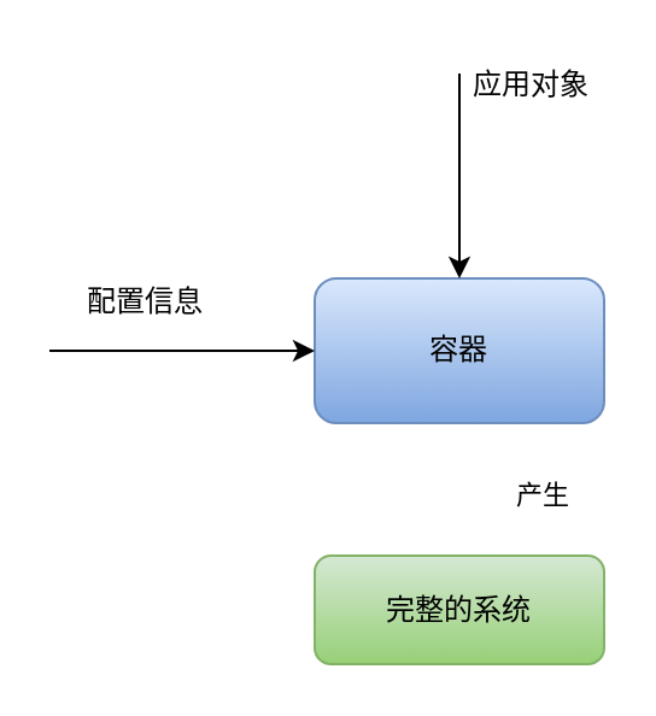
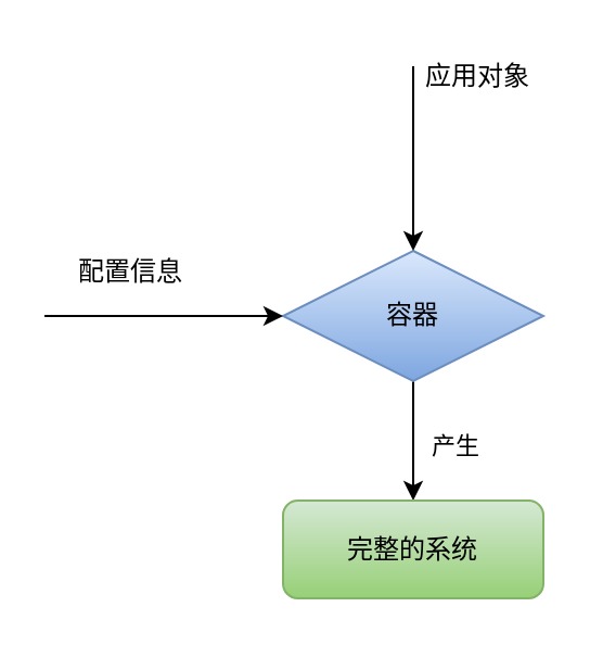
  <mxCell id="0" />
  <mxCell id="1" parent="0" />
- <mxCell id="3" value="容器" style="rounded=1;whiteSpace=wrap;html=1;fillColor=#dae8fc;strokeColor=#6c8ebf;gradientColor=#7ea6e0;" vertex="1" parent="1"><mxGeometry x="130" y="115" width="120" height="60" as="geometry" /></mxCell>
+ <mxCell id="2" style="edgeStyle=orthogonalEdgeStyle;rounded=0;orthogonalLoop=1;jettySize=auto;html=1;exitX=0.5;exitY=1;exitDx=0;exitDy=0;entryX=0.5;entryY=0;entryDx=0;entryDy=0;" edge="1" parent="1" source="3" target="8"><mxGeometry relative="1" as="geometry"><mxPoint x="190" y="220" as="targetPoint" /></mxGeometry></mxCell>
+ <mxCell id="3" value="容器" style="rhombus;whiteSpace=wrap;html=1;fillColor=#dae8fc;strokeColor=#6c8ebf;gradientColor=#7ea6e0;" vertex="1" parent="1"><mxGeometry x="130" y="115" width="120" height="60" as="geometry" /></mxCell>
  <mxCell id="4" value="" style="endArrow=classic;html=1;rounded=0;entryX=0.5;entryY=0;entryDx=0;entryDy=0;" edge="1" parent="1" target="3"><mxGeometry width="50" height="50" relative="1" as="geometry"><mxPoint x="190" y="30" as="sourcePoint" /><mxPoint x="220" y="20" as="targetPoint" /></mxGeometry></mxCell>
  <mxCell id="5" value="应用对象" style="text;html=1;strokeColor=none;fillColor=none;align=center;verticalAlign=middle;whiteSpace=wrap;rounded=0;" vertex="1" parent="1"><mxGeometry x="190" y="20" width="60" height="30" as="geometry" /></mxCell>
  <mxCell id="6" value="" style="endArrow=classic;html=1;rounded=0;entryX=0;entryY=0.5;entryDx=0;entryDy=0;" edge="1" parent="1" target="3"><mxGeometry width="50" height="50" relative="1" as="geometry"><mxPoint x="20" y="145" as="sourcePoint" /><mxPoint x="10" y="150" as="targetPoint" /></mxGeometry></mxCell>
  <mxCell id="7" value="配置信息" style="text;html=1;strokeColor=none;fillColor=none;align=center;verticalAlign=middle;whiteSpace=wrap;rounded=0;" vertex="1" parent="1"><mxGeometry x="30" y="110" width="60" height="30" as="geometry" /></mxCell>
  <mxCell id="8" value="完整的系统" style="rounded=1;whiteSpace=wrap;html=1;fillColor=#d5e8d4;strokeColor=#82b366;gradientColor=#97d077;" vertex="1" parent="1"><mxGeometry x="130" y="230" width="120" height="45" as="geometry" /></mxCell>
- <mxCell id="9" value="&lt;font face=&quot;helvetica&quot;&gt;&lt;span style=&quot;font-size: 11px ; background-color: rgb(255 , 255 , 255)&quot;&gt;产生&lt;/span&gt;&lt;/font&gt;" style="text;html=1;strokeColor=none;fillColor=none;align=center;verticalAlign=middle;whiteSpace=wrap;rounded=0;" vertex="1" parent="1"><mxGeometry x="205" y="190" width="40" height="30" as="geometry" /></mxCell>
+ <mxCell id="9" value="&lt;font face=&quot;helvetica&quot;&gt;&lt;span style=&quot;font-size: 11px ; background-color: rgb(255 , 255 , 255)&quot;&gt;产生&lt;/span&gt;&lt;/font&gt;" style="text;html=1;strokeColor=none;fillColor=none;align=center;verticalAlign=middle;whiteSpace=wrap;rounded=0;" vertex="1" parent="1"><mxGeometry x="190" y="190" width="40" height="30" as="geometry" /></mxCell>
